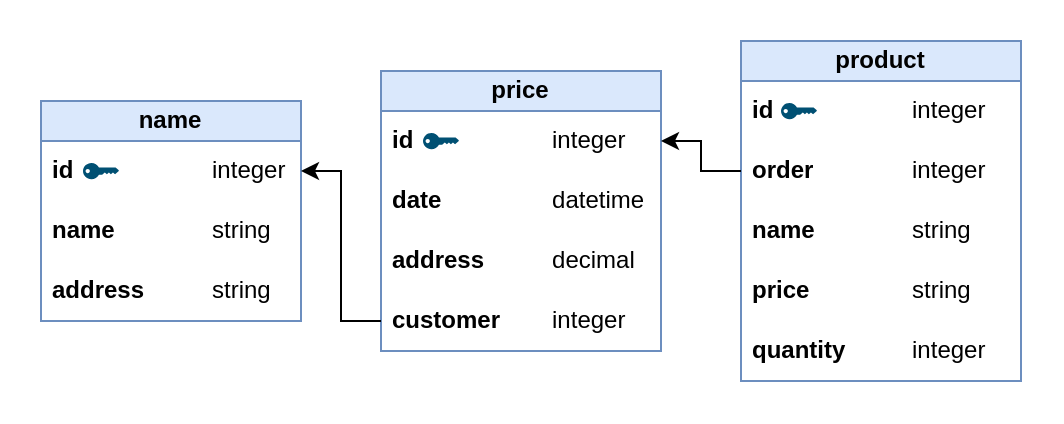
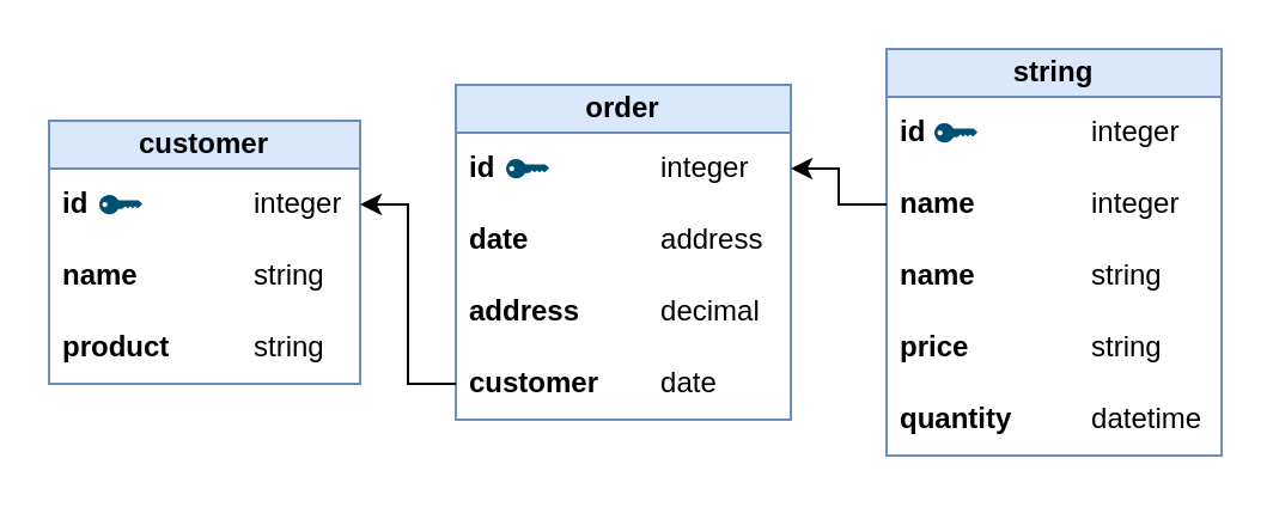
  <mxCell id="0" />
  <mxCell id="1" parent="0" />
- <mxCell id="2" value="&lt;b&gt;price&lt;/b&gt;" style="swimlane;fontStyle=0;childLayout=stackLayout;horizontal=1;startSize=20;horizontalStack=0;resizeParent=1;resizeParentMax=0;resizeLast=0;collapsible=1;marginBottom=0;whiteSpace=wrap;html=1;fillColor=#dae8fc;strokeColor=#6c8ebf;" parent="1" vertex="1"><mxGeometry x="190" y="35" width="140" height="140" as="geometry" /></mxCell>
+ <mxCell id="2" value="&lt;b&gt;order&lt;/b&gt;" style="swimlane;fontStyle=0;childLayout=stackLayout;horizontal=1;startSize=20;horizontalStack=0;resizeParent=1;resizeParentMax=0;resizeLast=0;collapsible=1;marginBottom=0;whiteSpace=wrap;html=1;fillColor=#dae8fc;strokeColor=#6c8ebf;" parent="1" vertex="1"><mxGeometry x="190" y="35" width="140" height="140" as="geometry" /></mxCell>
  <mxCell id="3" value="&lt;b&gt;id&lt;/b&gt;&lt;span style=&quot;white-space: pre;&quot;&gt;&#09;&lt;/span&gt;&lt;span style=&quot;white-space: pre;&quot;&gt;&#09;&lt;/span&gt;&lt;span style=&quot;white-space: pre;&quot;&gt;&#09;&lt;/span&gt;integer" style="text;strokeColor=none;fillColor=none;align=left;verticalAlign=middle;spacingLeft=4;spacingRight=4;overflow=hidden;points=[[0,0.5],[1,0.5]];portConstraint=eastwest;rotatable=0;whiteSpace=wrap;html=1;" parent="2" vertex="1"><mxGeometry y="20" width="140" height="30" as="geometry" /></mxCell>
- <mxCell id="4" value="&lt;b&gt;date&lt;/b&gt;&lt;span style=&quot;white-space: pre;&quot;&gt;&#09;&lt;/span&gt;&lt;span style=&quot;white-space: pre;&quot;&gt;&#09;&lt;/span&gt;&lt;span style=&quot;white-space: pre;&quot;&gt;&#09;&lt;/span&gt;datetime" style="text;strokeColor=none;fillColor=none;align=left;verticalAlign=middle;spacingLeft=4;spacingRight=4;overflow=hidden;points=[[0,0.5],[1,0.5]];portConstraint=eastwest;rotatable=0;whiteSpace=wrap;html=1;" parent="2" vertex="1"><mxGeometry y="50" width="140" height="30" as="geometry" /></mxCell>
+ <mxCell id="4" value="&lt;b&gt;date&lt;/b&gt;&lt;span style=&quot;white-space: pre;&quot;&gt;&#09;&lt;/span&gt;&lt;span style=&quot;white-space: pre;&quot;&gt;&#09;&lt;/span&gt;&lt;span style=&quot;white-space: pre;&quot;&gt;&#09;&lt;/span&gt;address" style="text;strokeColor=none;fillColor=none;align=left;verticalAlign=middle;spacingLeft=4;spacingRight=4;overflow=hidden;points=[[0,0.5],[1,0.5]];portConstraint=eastwest;rotatable=0;whiteSpace=wrap;html=1;" parent="2" vertex="1"><mxGeometry y="50" width="140" height="30" as="geometry" /></mxCell>
  <mxCell id="5" value="&lt;b&gt;address&lt;/b&gt;&lt;span style=&quot;white-space: pre;&quot;&gt;&#09;&lt;/span&gt;&lt;span style=&quot;white-space: pre;&quot;&gt;&#09;&lt;/span&gt;decimal" style="text;strokeColor=none;fillColor=none;align=left;verticalAlign=middle;spacingLeft=4;spacingRight=4;overflow=hidden;points=[[0,0.5],[1,0.5]];portConstraint=eastwest;rotatable=0;whiteSpace=wrap;html=1;" parent="2" vertex="1"><mxGeometry y="80" width="140" height="30" as="geometry" /></mxCell>
- <mxCell id="6" value="&lt;b&gt;customer&lt;/b&gt;&lt;span style=&quot;white-space: pre;&quot;&gt;&#09;&lt;/span&gt;integer" style="text;strokeColor=none;fillColor=none;align=left;verticalAlign=middle;spacingLeft=4;spacingRight=4;overflow=hidden;points=[[0,0.5],[1,0.5]];portConstraint=eastwest;rotatable=0;whiteSpace=wrap;html=1;" parent="2" vertex="1"><mxGeometry y="110" width="140" height="30" as="geometry" /></mxCell>
- <mxCell id="7" value="&lt;b&gt;product&lt;/b&gt;" style="swimlane;fontStyle=0;childLayout=stackLayout;horizontal=1;startSize=20;horizontalStack=0;resizeParent=1;resizeParentMax=0;resizeLast=0;collapsible=1;marginBottom=0;whiteSpace=wrap;html=1;fillColor=#dae8fc;strokeColor=#6c8ebf;" parent="1" vertex="1"><mxGeometry x="370" y="20" width="140" height="170" as="geometry" /></mxCell>
+ <mxCell id="6" value="&lt;b&gt;customer&lt;/b&gt;&lt;span style=&quot;white-space: pre;&quot;&gt;&#09;&lt;/span&gt;date" style="text;strokeColor=none;fillColor=none;align=left;verticalAlign=middle;spacingLeft=4;spacingRight=4;overflow=hidden;points=[[0,0.5],[1,0.5]];portConstraint=eastwest;rotatable=0;whiteSpace=wrap;html=1;" parent="2" vertex="1"><mxGeometry y="110" width="140" height="30" as="geometry" /></mxCell>
+ <mxCell id="7" value="&lt;b&gt;string&lt;/b&gt;" style="swimlane;fontStyle=0;childLayout=stackLayout;horizontal=1;startSize=20;horizontalStack=0;resizeParent=1;resizeParentMax=0;resizeLast=0;collapsible=1;marginBottom=0;whiteSpace=wrap;html=1;fillColor=#dae8fc;strokeColor=#6c8ebf;" parent="1" vertex="1"><mxGeometry x="370" y="20" width="140" height="170" as="geometry" /></mxCell>
  <mxCell id="8" value="&lt;b&gt;id&lt;/b&gt;&lt;span style=&quot;white-space: pre;&quot;&gt;&#09;&lt;/span&gt;&lt;span style=&quot;white-space: pre;&quot;&gt;&#09;&lt;/span&gt;&lt;span style=&quot;white-space: pre;&quot;&gt;&#09;&lt;/span&gt;integer" style="text;strokeColor=none;fillColor=none;align=left;verticalAlign=middle;spacingLeft=4;spacingRight=4;overflow=hidden;points=[[0,0.5],[1,0.5]];portConstraint=eastwest;rotatable=0;whiteSpace=wrap;html=1;" parent="7" vertex="1"><mxGeometry y="20" width="140" height="30" as="geometry" /></mxCell>
- <mxCell id="9" value="&lt;b&gt;order&lt;/b&gt;&lt;span style=&quot;white-space: pre;&quot;&gt;&#09;&lt;/span&gt;&lt;span style=&quot;white-space: pre;&quot;&gt;&#09;&lt;/span&gt;integer" style="text;strokeColor=none;fillColor=none;align=left;verticalAlign=middle;spacingLeft=4;spacingRight=4;overflow=hidden;points=[[0,0.5],[1,0.5]];portConstraint=eastwest;rotatable=0;whiteSpace=wrap;html=1;" parent="7" vertex="1"><mxGeometry y="50" width="140" height="30" as="geometry" /></mxCell>
+ <mxCell id="9" value="&lt;b&gt;name&lt;/b&gt;&lt;span style=&quot;white-space: pre;&quot;&gt;&#09;&lt;/span&gt;&lt;span style=&quot;white-space: pre;&quot;&gt;&#09;&lt;/span&gt;integer" style="text;strokeColor=none;fillColor=none;align=left;verticalAlign=middle;spacingLeft=4;spacingRight=4;overflow=hidden;points=[[0,0.5],[1,0.5]];portConstraint=eastwest;rotatable=0;whiteSpace=wrap;html=1;" parent="7" vertex="1"><mxGeometry y="50" width="140" height="30" as="geometry" /></mxCell>
  <mxCell id="10" value="&lt;b&gt;name&lt;/b&gt;&lt;span style=&quot;white-space: pre;&quot;&gt;&#09;&lt;/span&gt;&lt;span style=&quot;white-space: pre;&quot;&gt;&#09;&lt;/span&gt;string" style="text;strokeColor=none;fillColor=none;align=left;verticalAlign=middle;spacingLeft=4;spacingRight=4;overflow=hidden;points=[[0,0.5],[1,0.5]];portConstraint=eastwest;rotatable=0;whiteSpace=wrap;html=1;" parent="7" vertex="1"><mxGeometry y="80" width="140" height="30" as="geometry" /></mxCell>
  <mxCell id="11" value="&lt;b&gt;price&lt;/b&gt;&lt;span style=&quot;white-space: pre;&quot;&gt;&#09;&lt;/span&gt;&lt;span style=&quot;white-space: pre;&quot;&gt;&#09;&lt;/span&gt;string" style="text;strokeColor=none;fillColor=none;align=left;verticalAlign=middle;spacingLeft=4;spacingRight=4;overflow=hidden;points=[[0,0.5],[1,0.5]];portConstraint=eastwest;rotatable=0;whiteSpace=wrap;html=1;" parent="7" vertex="1"><mxGeometry y="110" width="140" height="30" as="geometry" /></mxCell>
- <mxCell id="12" value="&lt;b&gt;quantity&lt;/b&gt;&lt;span style=&quot;white-space: pre;&quot;&gt;&#09;&lt;/span&gt;&lt;span style=&quot;white-space: pre;&quot;&gt;&#09;&lt;/span&gt;integer" style="text;strokeColor=none;fillColor=none;align=left;verticalAlign=middle;spacingLeft=4;spacingRight=4;overflow=hidden;points=[[0,0.5],[1,0.5]];portConstraint=eastwest;rotatable=0;whiteSpace=wrap;html=1;" parent="7" vertex="1"><mxGeometry y="140" width="140" height="30" as="geometry" /></mxCell>
- <mxCell id="13" value="&lt;b&gt;name&lt;/b&gt;" style="swimlane;fontStyle=0;childLayout=stackLayout;horizontal=1;startSize=20;horizontalStack=0;resizeParent=1;resizeParentMax=0;resizeLast=0;collapsible=1;marginBottom=0;whiteSpace=wrap;html=1;fillColor=#dae8fc;strokeColor=#6c8ebf;" parent="1" vertex="1"><mxGeometry x="20" y="50" width="130" height="110" as="geometry" /></mxCell>
+ <mxCell id="12" value="&lt;b&gt;quantity&lt;/b&gt;&lt;span style=&quot;white-space: pre;&quot;&gt;&#09;&lt;/span&gt;&lt;span style=&quot;white-space: pre;&quot;&gt;&#09;&lt;/span&gt;datetime" style="text;strokeColor=none;fillColor=none;align=left;verticalAlign=middle;spacingLeft=4;spacingRight=4;overflow=hidden;points=[[0,0.5],[1,0.5]];portConstraint=eastwest;rotatable=0;whiteSpace=wrap;html=1;" parent="7" vertex="1"><mxGeometry y="140" width="140" height="30" as="geometry" /></mxCell>
+ <mxCell id="13" value="&lt;b&gt;customer&lt;/b&gt;" style="swimlane;fontStyle=0;childLayout=stackLayout;horizontal=1;startSize=20;horizontalStack=0;resizeParent=1;resizeParentMax=0;resizeLast=0;collapsible=1;marginBottom=0;whiteSpace=wrap;html=1;fillColor=#dae8fc;strokeColor=#6c8ebf;" parent="1" vertex="1"><mxGeometry x="20" y="50" width="130" height="110" as="geometry" /></mxCell>
  <mxCell id="14" value="&lt;b&gt;id&lt;/b&gt;&lt;span style=&quot;white-space: pre;&quot;&gt;&#09;&lt;/span&gt;&lt;span style=&quot;white-space: pre;&quot;&gt;&#09;&lt;/span&gt;&lt;span style=&quot;white-space: pre;&quot;&gt;&#09;&lt;/span&gt;integer" style="text;strokeColor=none;fillColor=none;align=left;verticalAlign=middle;spacingLeft=4;spacingRight=4;overflow=hidden;points=[[0,0.5],[1,0.5]];portConstraint=eastwest;rotatable=0;whiteSpace=wrap;html=1;" parent="13" vertex="1"><mxGeometry y="20" width="130" height="30" as="geometry" /></mxCell>
  <mxCell id="15" value="&lt;b&gt;name&lt;/b&gt;&lt;span style=&quot;white-space: pre;&quot;&gt;&#09;&lt;/span&gt;&lt;span style=&quot;white-space: pre;&quot;&gt;&#09;&lt;/span&gt;string" style="text;strokeColor=none;fillColor=none;align=left;verticalAlign=middle;spacingLeft=4;spacingRight=4;overflow=hidden;points=[[0,0.5],[1,0.5]];portConstraint=eastwest;rotatable=0;whiteSpace=wrap;html=1;" parent="13" vertex="1"><mxGeometry y="50" width="130" height="30" as="geometry" /></mxCell>
- <mxCell id="16" value="&lt;b&gt;address&lt;/b&gt;&lt;span style=&quot;white-space: pre;&quot;&gt;&#09;&lt;/span&gt;&lt;span style=&quot;white-space: pre;&quot;&gt;&#09;&lt;/span&gt;string" style="text;strokeColor=none;fillColor=none;align=left;verticalAlign=middle;spacingLeft=4;spacingRight=4;overflow=hidden;points=[[0,0.5],[1,0.5]];portConstraint=eastwest;rotatable=0;whiteSpace=wrap;html=1;" parent="13" vertex="1"><mxGeometry y="80" width="130" height="30" as="geometry" /></mxCell>
+ <mxCell id="16" value="&lt;b&gt;product&lt;/b&gt;&lt;span style=&quot;white-space: pre;&quot;&gt;&#09;&lt;/span&gt;&lt;span style=&quot;white-space: pre;&quot;&gt;&#09;&lt;/span&gt;string" style="text;strokeColor=none;fillColor=none;align=left;verticalAlign=middle;spacingLeft=4;spacingRight=4;overflow=hidden;points=[[0,0.5],[1,0.5]];portConstraint=eastwest;rotatable=0;whiteSpace=wrap;html=1;" parent="13" vertex="1"><mxGeometry y="80" width="130" height="30" as="geometry" /></mxCell>
  <mxCell id="17" style="edgeStyle=orthogonalEdgeStyle;rounded=0;orthogonalLoop=1;jettySize=auto;html=1;entryX=1;entryY=0.5;entryDx=0;entryDy=0;" parent="1" source="6" target="14" edge="1"><mxGeometry relative="1" as="geometry" /></mxCell>
  <mxCell id="18" value="" style="points=[[0,0.5,0],[0.24,0,0],[0.5,0.28,0],[0.995,0.475,0],[0.5,0.72,0],[0.24,1,0]];verticalLabelPosition=bottom;sketch=0;html=1;verticalAlign=top;aspect=fixed;align=center;pointerEvents=1;shape=mxgraph.cisco19.key;fillColor=#005073;strokeColor=none;" parent="1" vertex="1"><mxGeometry x="41" y="81" width="18" height="8.1" as="geometry" /></mxCell>
  <mxCell id="19" value="" style="points=[[0,0.5,0],[0.24,0,0],[0.5,0.28,0],[0.995,0.475,0],[0.5,0.72,0],[0.24,1,0]];verticalLabelPosition=bottom;sketch=0;html=1;verticalAlign=top;aspect=fixed;align=center;pointerEvents=1;shape=mxgraph.cisco19.key;fillColor=#005073;strokeColor=none;" parent="1" vertex="1"><mxGeometry x="211" y="66" width="18" height="8.1" as="geometry" /></mxCell>
  <mxCell id="20" value="" style="points=[[0,0.5,0],[0.24,0,0],[0.5,0.28,0],[0.995,0.475,0],[0.5,0.72,0],[0.24,1,0]];verticalLabelPosition=bottom;sketch=0;html=1;verticalAlign=top;aspect=fixed;align=center;pointerEvents=1;shape=mxgraph.cisco19.key;fillColor=#005073;strokeColor=none;" parent="1" vertex="1"><mxGeometry x="390" y="51" width="18" height="8.1" as="geometry" /></mxCell>
  <mxCell id="21" style="edgeStyle=orthogonalEdgeStyle;rounded=0;orthogonalLoop=1;jettySize=auto;html=1;entryX=1;entryY=0.5;entryDx=0;entryDy=0;" edge="1" parent="1" source="9" target="3"><mxGeometry relative="1" as="geometry" /></mxCell>
